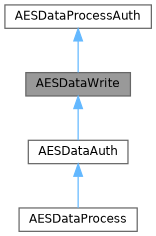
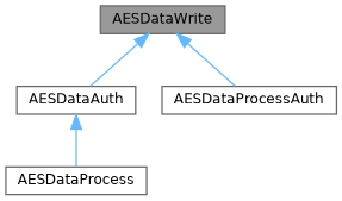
  digraph {
    rankdir=TB
    node [color=grey40 fillcolor=white fontname=Helvetica fontsize=10 shape=box style=filled]
    edge [color=steelblue1 dir=back fontname=Helvetica fontsize=10 labelfontname=Helvetica labelfontsize=10 style=solid]
    n1 [color=gray40 fillcolor=grey60 fontcolor=black height=0.2 label=AESDataWrite width=0.4]
    n2 [height=0.2 label=AESDataAuth width=0.4]
    n3 [height=0.2 label=AESDataProcessAuth width=0.4]
    n4 [height=0.2 label=AESDataProcess width=0.4]
    n1 -> n2
-   n3 -> n1
+   n1 -> n3
    n2 -> n4
  }
